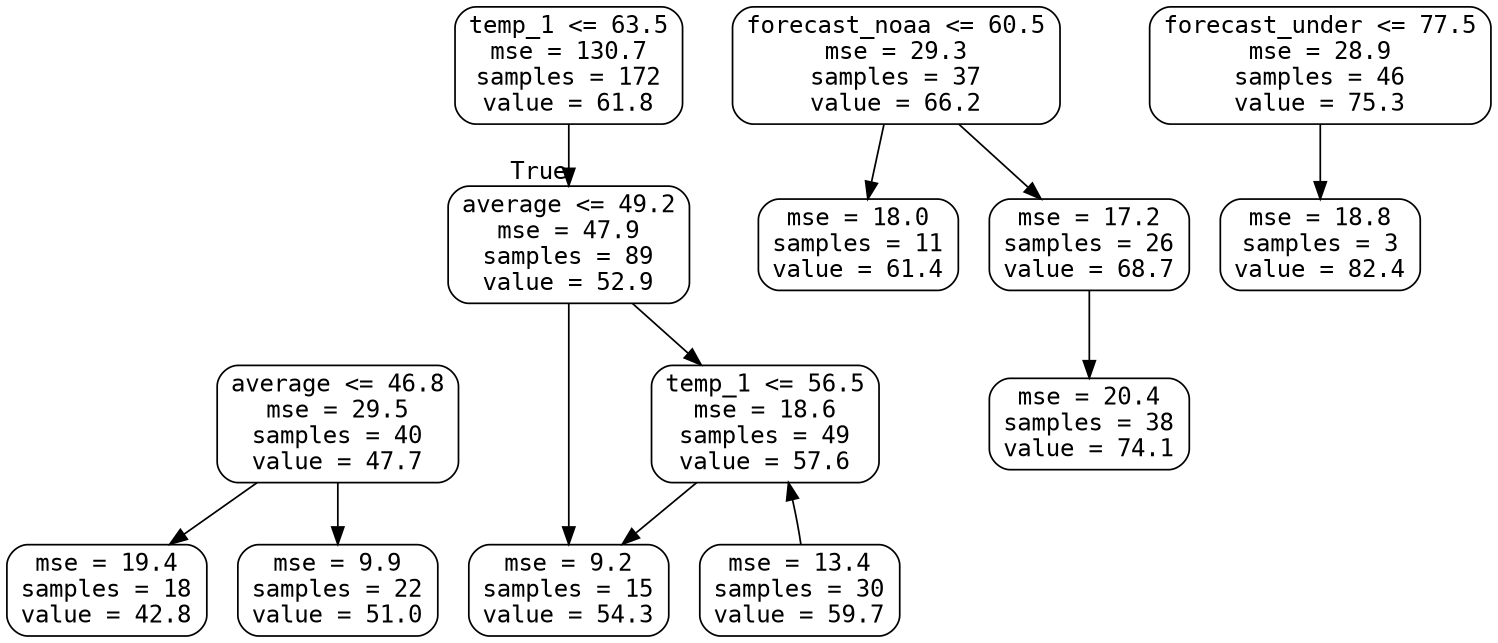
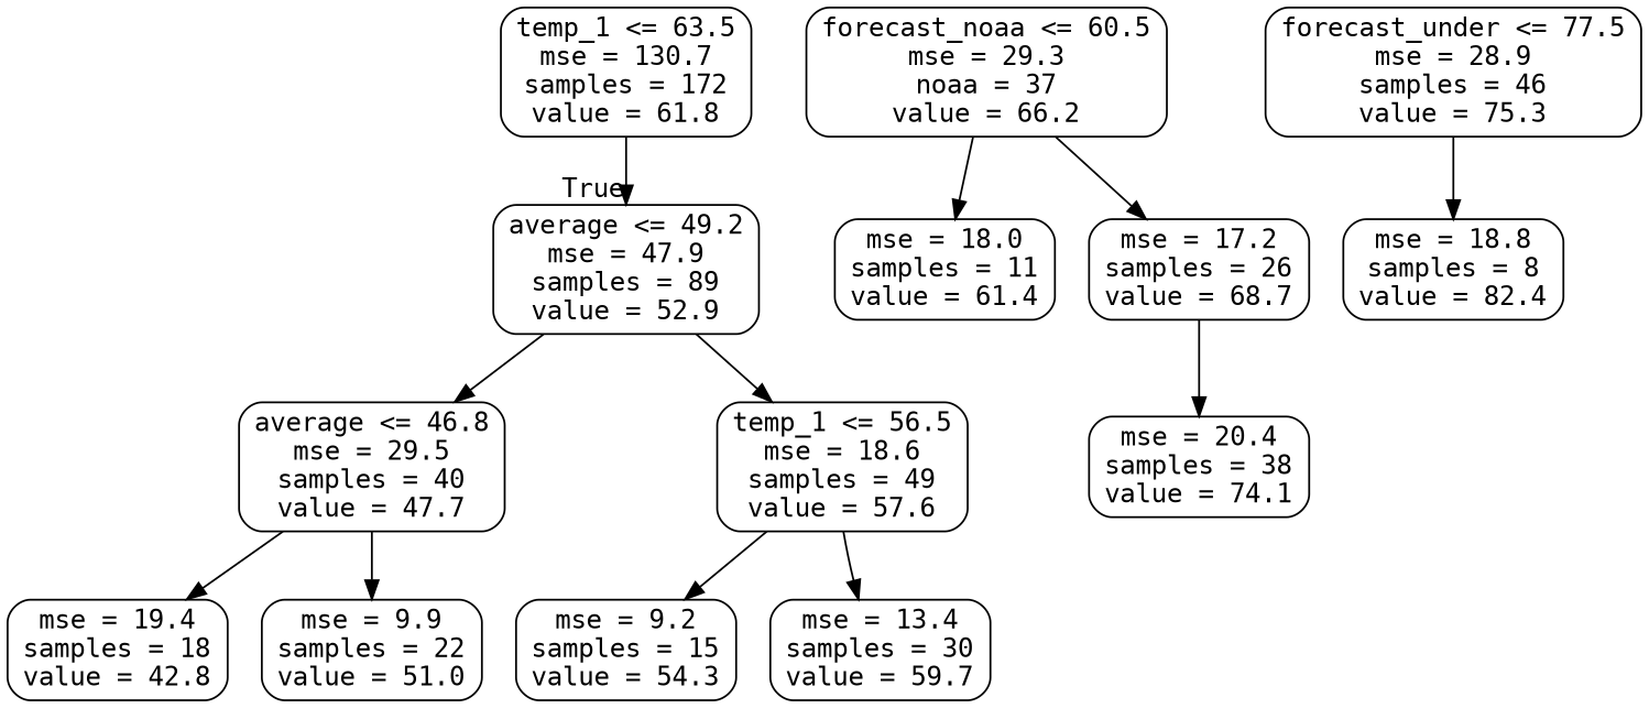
  digraph {
    fontname="DejaVu Sans Mono"
    node [color=black fontname="DejaVu Sans Mono" shape=box style=rounded]
    edge [fontname="DejaVu Sans Mono"]
    n1 [label="temp_1 <= 63.5\nmse = 130.7\nsamples = 172\nvalue = 61.8"]
    n2 [label="average <= 49.2\nmse = 47.9\nsamples = 89\nvalue = 52.9"]
    n3 [label="average <= 46.8\nmse = 29.5\nsamples = 40\nvalue = 47.7"]
    n4 [label="temp_1 <= 56.5\nmse = 18.6\nsamples = 49\nvalue = 57.6"]
    n5 [label="mse = 19.4\nsamples = 18\nvalue = 42.8"]
    n6 [label="mse = 9.9\nsamples = 22\nvalue = 51.0"]
    n7 [label="mse = 9.2\nsamples = 15\nvalue = 54.3"]
    n8 [label="mse = 13.4\nsamples = 30\nvalue = 59.7"]
-   n9 [label="forecast_noaa <= 60.5\nmse = 29.3\nsamples = 37\nvalue = 66.2"]
+   n9 [label="forecast_noaa <= 60.5\nmse = 29.3\nnoaa = 37\nvalue = 66.2"]
    n10 [label="mse = 18.0\nsamples = 11\nvalue = 61.4"]
    n11 [label="mse = 17.2\nsamples = 26\nvalue = 68.7"]
    n12 [label="forecast_under <= 77.5\nmse = 28.9\nsamples = 46\nvalue = 75.3"]
-   n13 [label="mse = 18.8\nsamples = 3\nvalue = 82.4"]
+   n13 [label="mse = 18.8\nsamples = 8\nvalue = 82.4"]
    n14 [label="mse = 20.4\nsamples = 38\nvalue = 74.1"]
    n1 -> n2 [headlabel=True labelangle=45 labeldistance=2.5]
-   n2 -> n7
+   n2 -> n3
    n2 -> n4
    n3 -> n5
    n3 -> n6
    n4 -> n7
-   n8 -> n4
+   n4 -> n8
    n9 -> n10
    n9 -> n11
    n11 -> n14
    n12 -> n13
  }
